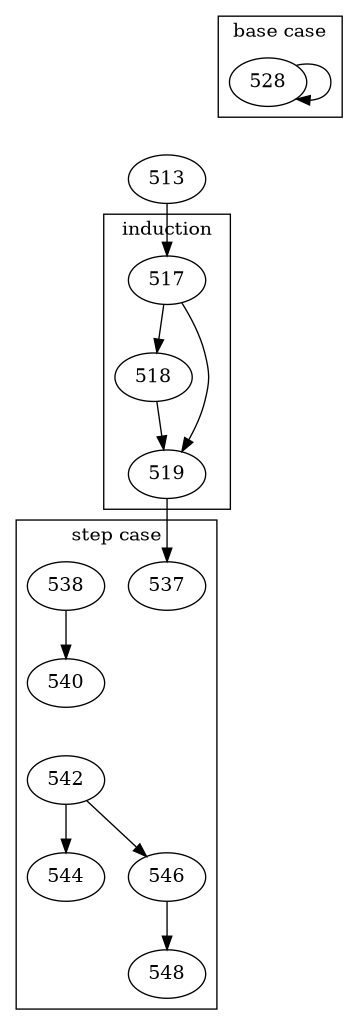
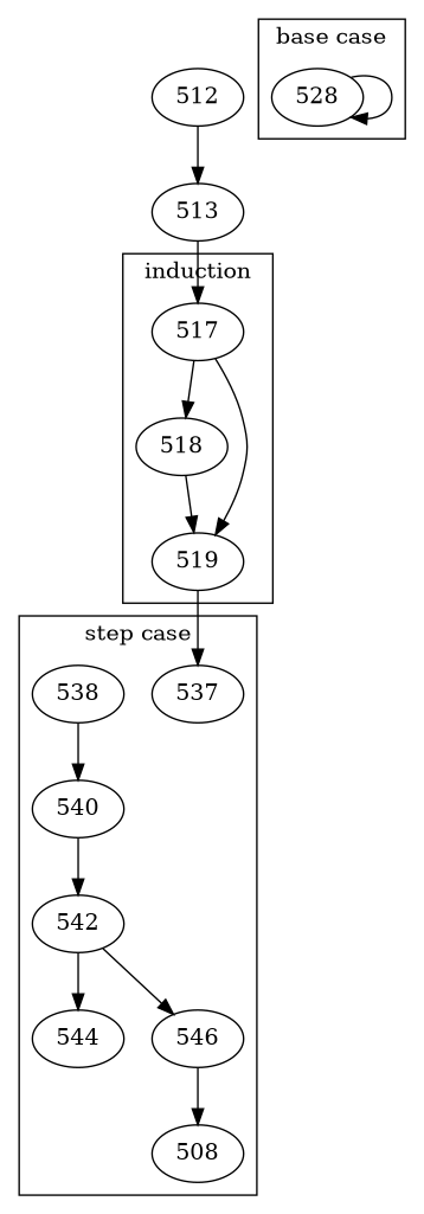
  digraph {
    517
    518
    519
    528
    537
    538
    540
    542
    544
    546
-   548
+   548 [label=508]
+   512
    513
    subgraph cluster_1 {
      label=induction
      517
      518
      519
    }
    subgraph cluster_2 {
      label="base case"
      528
    }
    subgraph cluster_3 {
      label="step case"
      537
      538
      540
      542
      544
      546
      548
    }
    517 -> 518
    517 -> 519
    518 -> 519
    519 -> 537
    528 -> 528
    538 -> 540
+   540 -> 542
    542 -> 544
    542 -> 546
    546 -> 548
+   512 -> 513
    513 -> 517
  }
